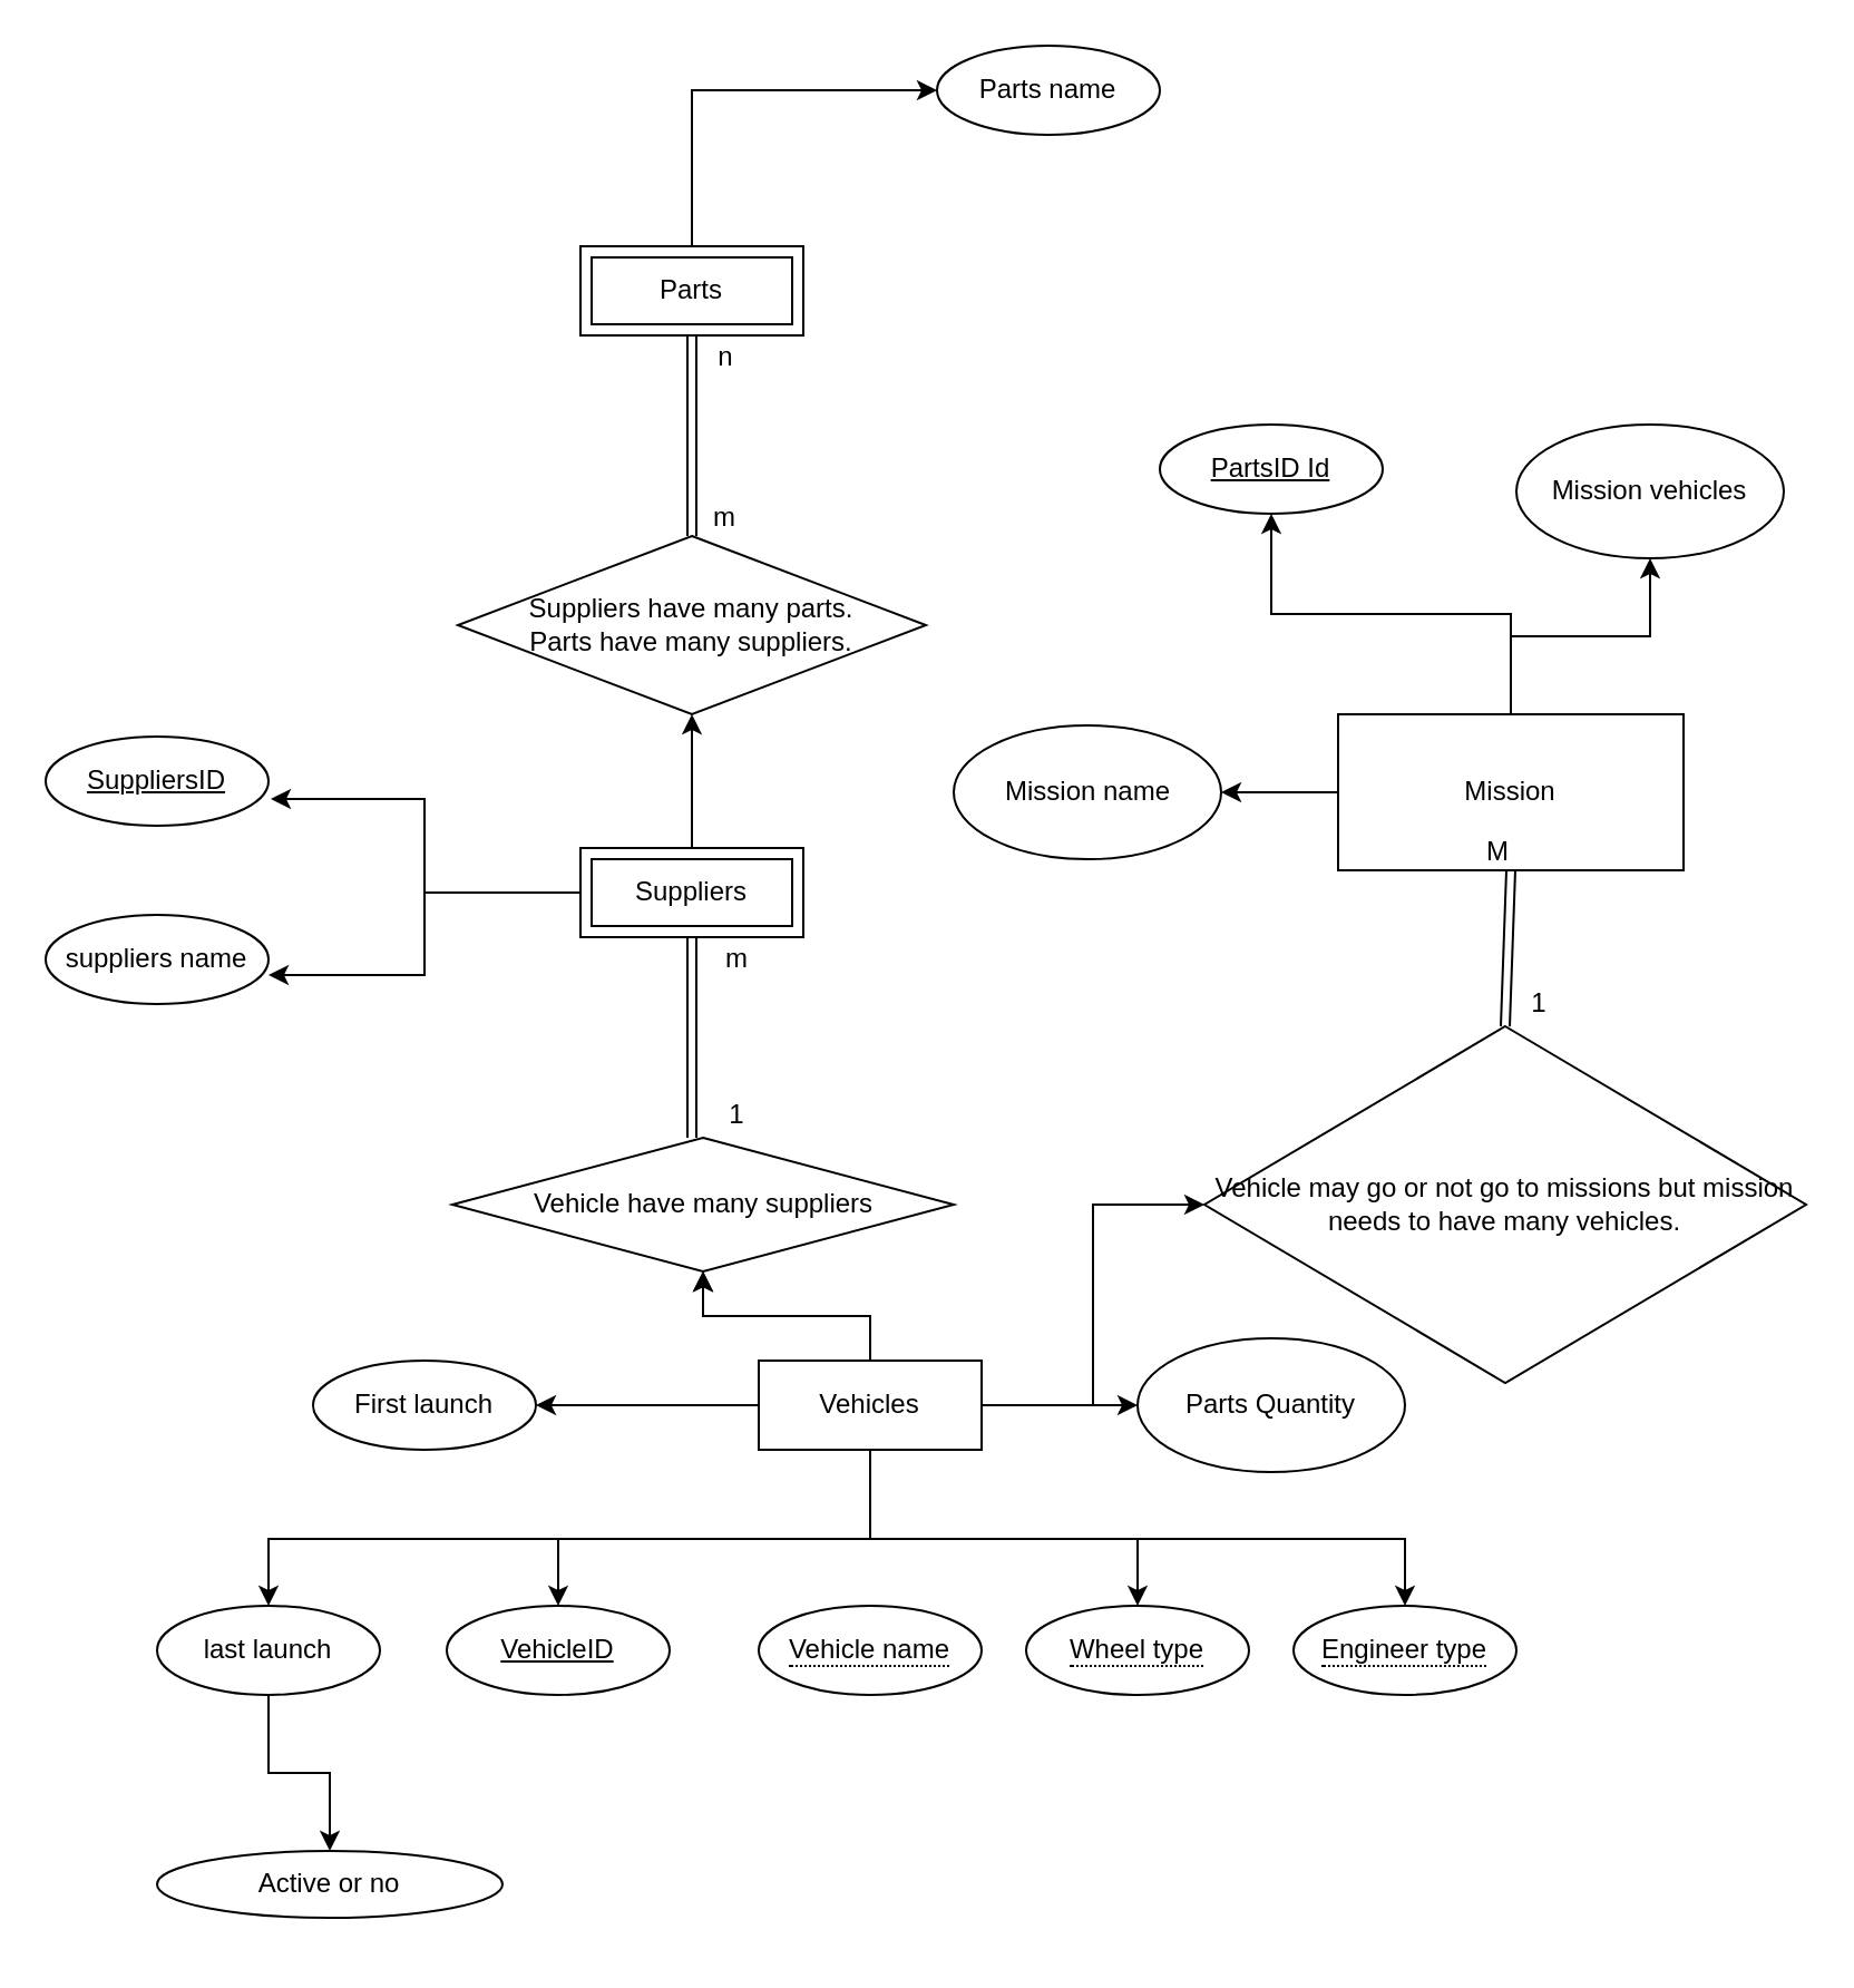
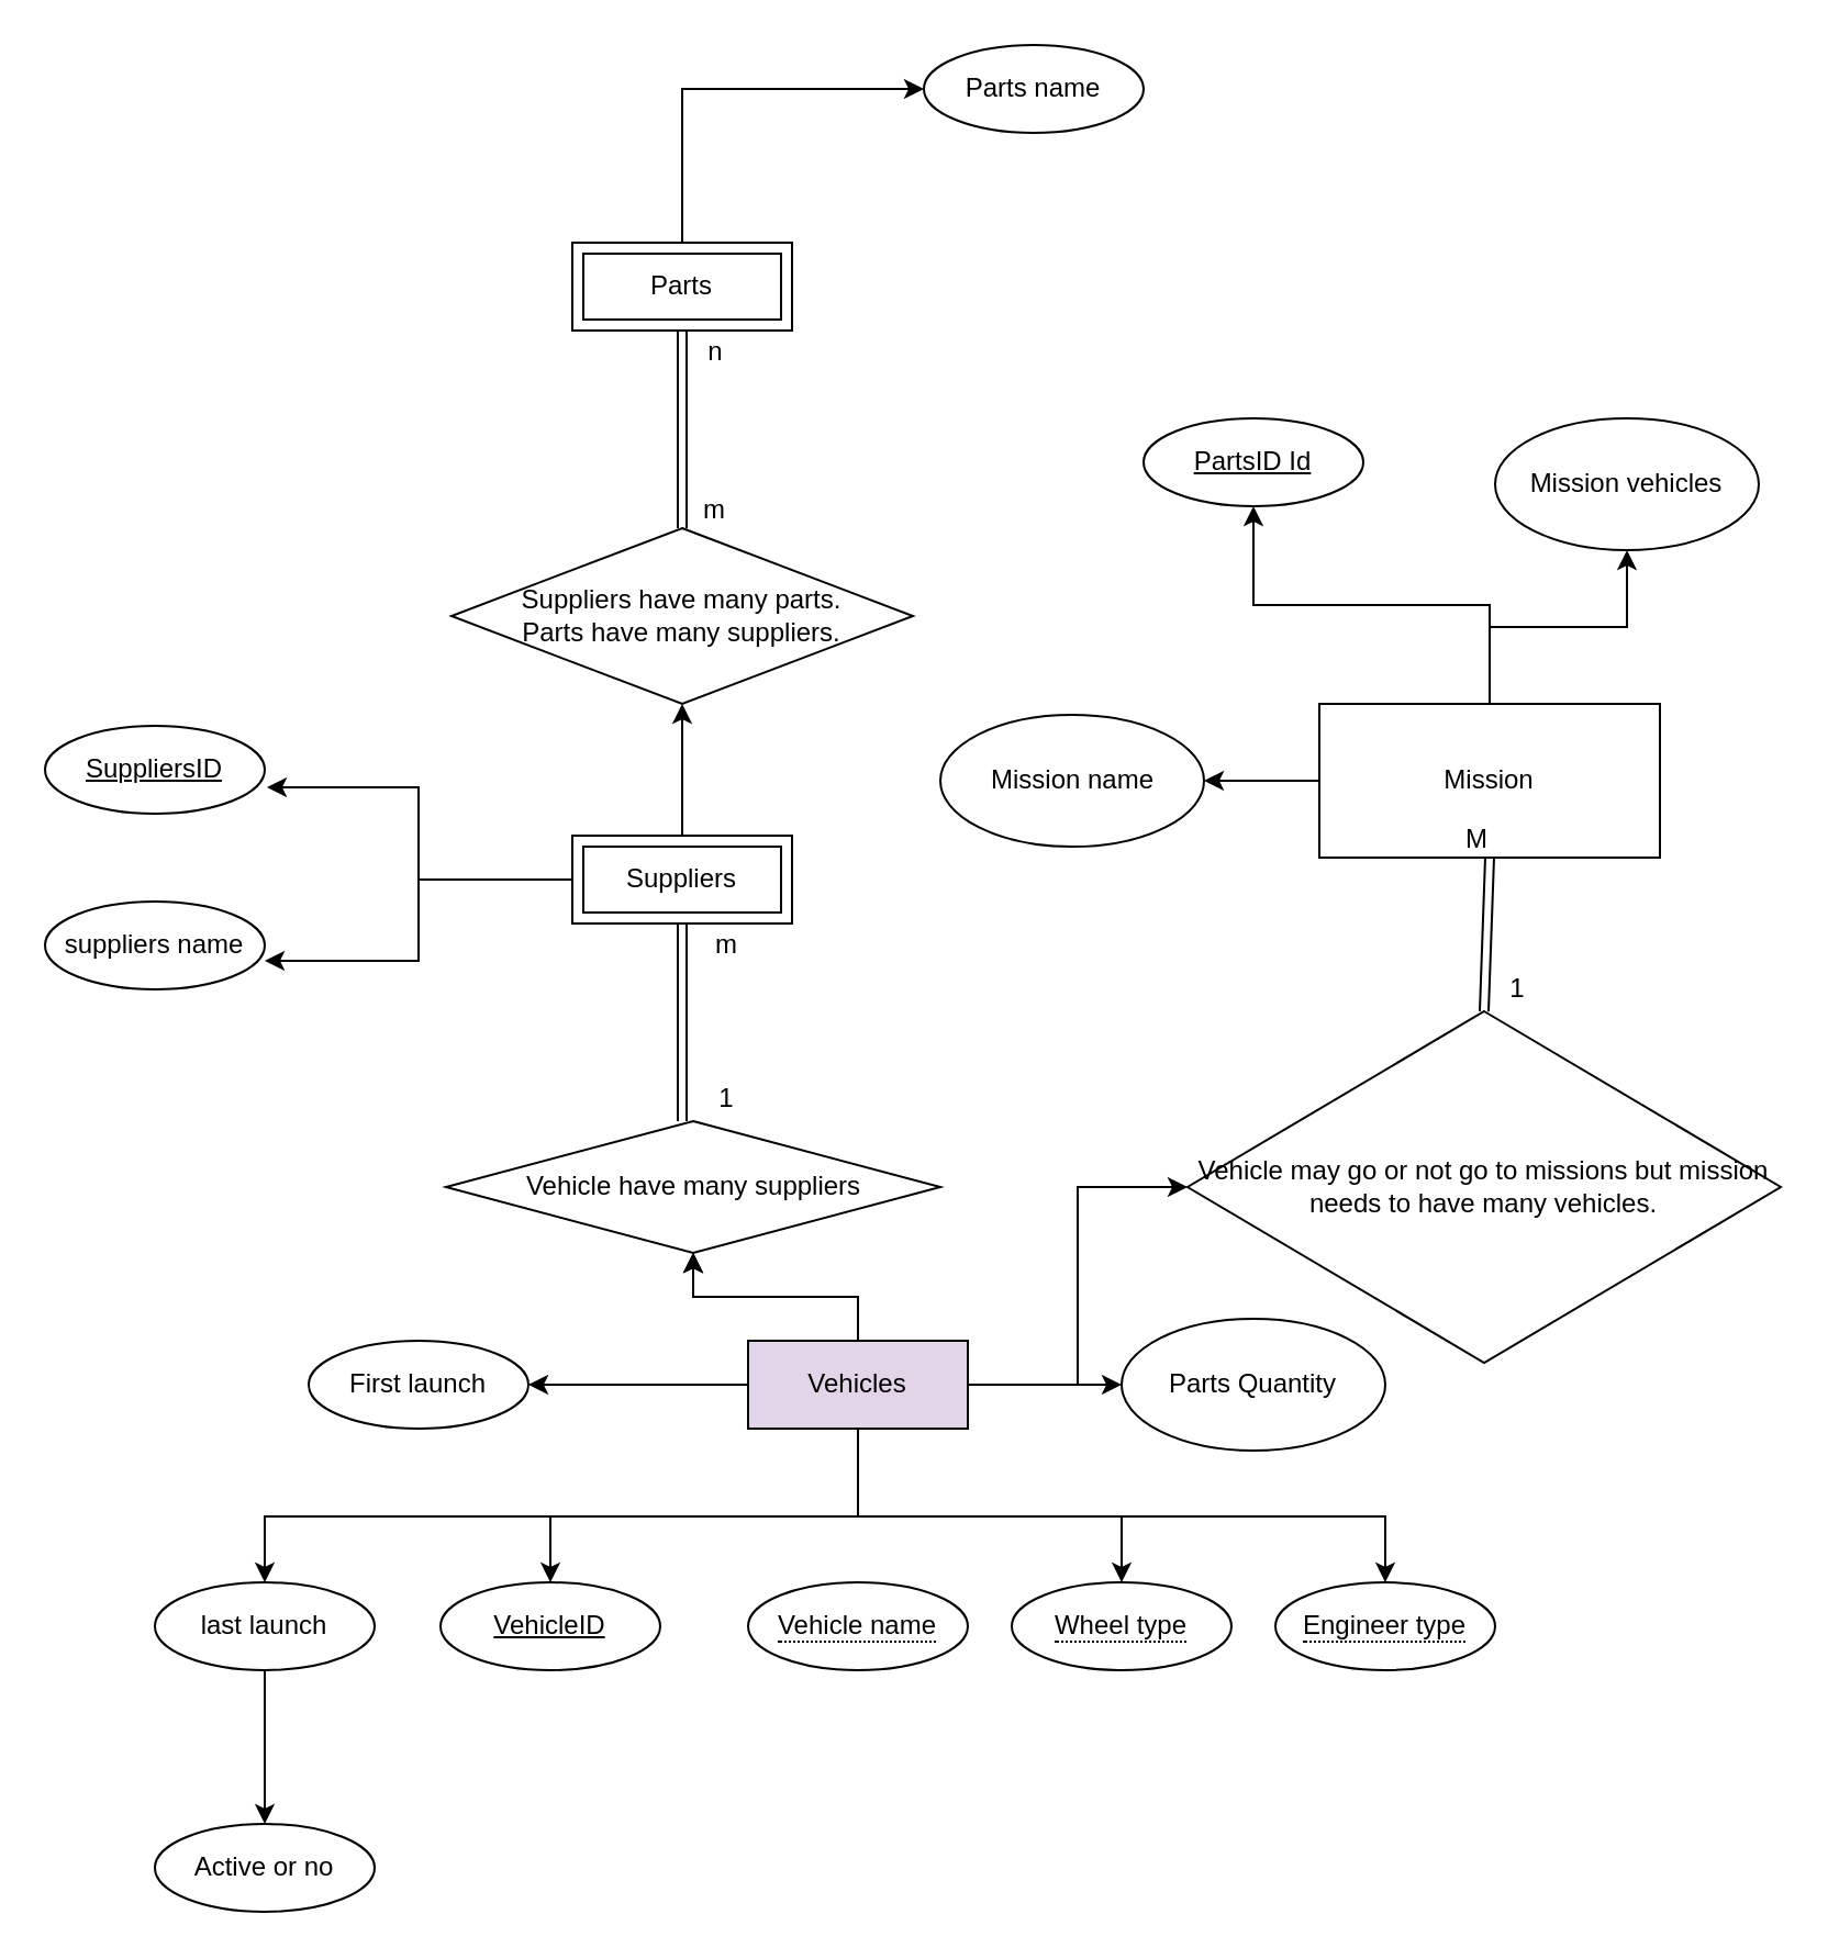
  <mxCell id="0" />
  <mxCell id="1" parent="0" />
  <mxCell id="2" style="edgeStyle=orthogonalEdgeStyle;rounded=0;orthogonalLoop=1;jettySize=auto;html=1;" parent="1" source="12" target="13" edge="1"><mxGeometry relative="1" as="geometry"><Array as="points"><mxPoint x="390" y="690" /><mxPoint x="250" y="690" /></Array></mxGeometry></mxCell>
  <mxCell id="3" style="edgeStyle=orthogonalEdgeStyle;rounded=0;orthogonalLoop=1;jettySize=auto;html=1;" parent="1" source="12" target="16" edge="1"><mxGeometry relative="1" as="geometry"><Array as="points"><mxPoint x="390" y="690" /><mxPoint x="510" y="690" /></Array></mxGeometry></mxCell>
  <mxCell id="4" style="edgeStyle=orthogonalEdgeStyle;rounded=0;orthogonalLoop=1;jettySize=auto;html=1;" parent="1" source="12" target="15" edge="1"><mxGeometry relative="1" as="geometry"><Array as="points"><mxPoint x="390" y="690" /><mxPoint x="630" y="690" /></Array></mxGeometry></mxCell>
  <mxCell id="5" style="edgeStyle=orthogonalEdgeStyle;rounded=0;orthogonalLoop=1;jettySize=auto;html=1;entryX=0.5;entryY=0;entryDx=0;entryDy=0;" parent="1" source="12" target="19" edge="1"><mxGeometry relative="1" as="geometry"><Array as="points"><mxPoint x="390" y="690" /><mxPoint x="120" y="690" /></Array></mxGeometry></mxCell>
  <mxCell id="6" style="edgeStyle=orthogonalEdgeStyle;rounded=0;orthogonalLoop=1;jettySize=auto;html=1;entryX=1;entryY=0.5;entryDx=0;entryDy=0;" parent="1" source="12" target="17" edge="1"><mxGeometry relative="1" as="geometry" /></mxCell>
  <mxCell id="7" value="" style="edgeStyle=orthogonalEdgeStyle;rounded=0;orthogonalLoop=1;jettySize=auto;html=1;" parent="1" source="12" target="33" edge="1"><mxGeometry relative="1" as="geometry" /></mxCell>
  <mxCell id="8" value="" style="edgeStyle=orthogonalEdgeStyle;rounded=0;orthogonalLoop=1;jettySize=auto;html=1;" edge="1" parent="1" source="12" target="33"><mxGeometry relative="1" as="geometry" /></mxCell>
  <mxCell id="9" value="" style="edgeStyle=orthogonalEdgeStyle;rounded=0;orthogonalLoop=1;jettySize=auto;html=1;" edge="1" parent="1" source="12" target="33"><mxGeometry relative="1" as="geometry" /></mxCell>
  <mxCell id="10" value="" style="edgeStyle=orthogonalEdgeStyle;rounded=0;orthogonalLoop=1;jettySize=auto;html=1;" edge="1" parent="1" source="12" target="38"><mxGeometry relative="1" as="geometry" /></mxCell>
  <mxCell id="11" value="" style="edgeStyle=orthogonalEdgeStyle;rounded=0;orthogonalLoop=1;jettySize=auto;html=1;" edge="1" parent="1" source="12" target="49"><mxGeometry relative="1" as="geometry" /></mxCell>
- <mxCell id="12" value="Vehicles" style="whiteSpace=wrap;html=1;align=center;" parent="1" vertex="1"><mxGeometry x="340" y="610" width="100" height="40" as="geometry" /></mxCell>
+ <mxCell id="12" value="Vehicles" style="whiteSpace=wrap;html=1;align=center;fillColor=#e1d5e7;" parent="1" vertex="1"><mxGeometry x="340" y="610" width="100" height="40" as="geometry" /></mxCell>
  <mxCell id="13" value="&lt;u&gt;VehicleID&lt;/u&gt;" style="ellipse;whiteSpace=wrap;html=1;align=center;" parent="1" vertex="1"><mxGeometry x="200" y="720" width="100" height="40" as="geometry" /></mxCell>
  <mxCell id="14" value="&lt;span style=&quot;border-bottom: 1px dotted&quot;&gt;Vehicle name&lt;/span&gt;" style="ellipse;whiteSpace=wrap;html=1;align=center;" parent="1" vertex="1"><mxGeometry x="340" y="720" width="100" height="40" as="geometry" /></mxCell>
  <mxCell id="15" value="&lt;span style=&quot;border-bottom: 1px dotted&quot;&gt;Engineer type&lt;/span&gt;" style="ellipse;whiteSpace=wrap;html=1;align=center;" parent="1" vertex="1"><mxGeometry x="580" y="720" width="100" height="40" as="geometry" /></mxCell>
  <mxCell id="16" value="&lt;span style=&quot;border-bottom: 1px dotted&quot;&gt;Wheel type&lt;/span&gt;" style="ellipse;whiteSpace=wrap;html=1;align=center;" parent="1" vertex="1"><mxGeometry x="460" y="720" width="100" height="40" as="geometry" /></mxCell>
  <mxCell id="17" value="First launch" style="ellipse;whiteSpace=wrap;html=1;align=center;" parent="1" vertex="1"><mxGeometry x="140" y="610" width="100" height="40" as="geometry" /></mxCell>
  <mxCell id="18" style="edgeStyle=orthogonalEdgeStyle;rounded=0;orthogonalLoop=1;jettySize=auto;html=1;entryX=0.5;entryY=0;entryDx=0;entryDy=0;" parent="1" source="19" target="20" edge="1"><mxGeometry relative="1" as="geometry" /></mxCell>
  <mxCell id="19" value="last launch" style="ellipse;whiteSpace=wrap;html=1;align=center;" parent="1" vertex="1"><mxGeometry x="70" y="720" width="100" height="40" as="geometry" /></mxCell>
- <mxCell id="20" value="Active or no" style="ellipse;whiteSpace=wrap;html=1;align=center;" parent="1" vertex="1"><mxGeometry x="70" y="830" width="155" height="30" as="geometry" /></mxCell>
+ <mxCell id="20" value="Active or no" style="ellipse;whiteSpace=wrap;html=1;align=center;" parent="1" vertex="1"><mxGeometry x="70" y="830" width="100" height="40" as="geometry" /></mxCell>
  <mxCell id="21" style="edgeStyle=orthogonalEdgeStyle;rounded=0;orthogonalLoop=1;jettySize=auto;html=1;entryX=1.01;entryY=0.7;entryDx=0;entryDy=0;entryPerimeter=0;" parent="1" source="24" target="25" edge="1"><mxGeometry relative="1" as="geometry" /></mxCell>
  <mxCell id="22" style="edgeStyle=orthogonalEdgeStyle;rounded=0;orthogonalLoop=1;jettySize=auto;html=1;entryX=1;entryY=0.675;entryDx=0;entryDy=0;entryPerimeter=0;" parent="1" source="24" target="26" edge="1"><mxGeometry relative="1" as="geometry" /></mxCell>
  <mxCell id="23" value="" style="edgeStyle=orthogonalEdgeStyle;rounded=0;orthogonalLoop=1;jettySize=auto;html=1;" parent="1" source="24" target="37" edge="1"><mxGeometry relative="1" as="geometry" /></mxCell>
  <mxCell id="24" value="Suppliers" style="shape=ext;margin=3;double=1;whiteSpace=wrap;html=1;align=center;" parent="1" vertex="1"><mxGeometry x="260" y="380" width="100" height="40" as="geometry" /></mxCell>
  <mxCell id="25" value="&lt;u&gt;SuppliersID&lt;/u&gt;" style="ellipse;whiteSpace=wrap;html=1;align=center;" parent="1" vertex="1"><mxGeometry x="20" y="330" width="100" height="40" as="geometry" /></mxCell>
  <mxCell id="26" value="suppliers name" style="ellipse;whiteSpace=wrap;html=1;align=center;" parent="1" vertex="1"><mxGeometry x="20" y="410" width="100" height="40" as="geometry" /></mxCell>
  <mxCell id="27" value="Parts name" style="ellipse;whiteSpace=wrap;html=1;align=center;" parent="1" vertex="1"><mxGeometry x="420" y="20" width="100" height="40" as="geometry" /></mxCell>
  <mxCell id="28" value="" style="shape=link;html=1;rounded=0;entryX=0.5;entryY=0;entryDx=0;entryDy=0;" parent="1" edge="1"><mxGeometry relative="1" as="geometry"><mxPoint x="310" y="150" as="sourcePoint" /><mxPoint x="310" y="240" as="targetPoint" /></mxGeometry></mxCell>
  <mxCell id="29" value="m" style="resizable=0;html=1;align=right;verticalAlign=bottom;" parent="28" connectable="0" vertex="1"><mxGeometry x="1" relative="1" as="geometry"><mxPoint x="20" as="offset" /></mxGeometry></mxCell>
  <mxCell id="30" style="edgeStyle=orthogonalEdgeStyle;rounded=0;orthogonalLoop=1;jettySize=auto;html=1;entryX=0;entryY=0.5;entryDx=0;entryDy=0;" parent="1" source="31" target="27" edge="1"><mxGeometry relative="1" as="geometry"><Array as="points"><mxPoint x="310" y="40" /></Array></mxGeometry></mxCell>
  <mxCell id="31" value="Parts" style="shape=ext;margin=3;double=1;whiteSpace=wrap;html=1;align=center;" parent="1" vertex="1"><mxGeometry x="260" y="110" width="100" height="40" as="geometry" /></mxCell>
  <mxCell id="32" value="n" style="text;html=1;align=center;verticalAlign=middle;resizable=0;points=[];autosize=1;strokeColor=none;fillColor=none;" parent="1" vertex="1"><mxGeometry x="315" y="150" width="20" height="20" as="geometry" /></mxCell>
  <mxCell id="33" value="Vehicle have many suppliers" style="shape=rhombus;perimeter=rhombusPerimeter;whiteSpace=wrap;html=1;align=center;" parent="1" vertex="1"><mxGeometry x="202.5" y="510" width="225" height="60" as="geometry" /></mxCell>
  <mxCell id="34" value="" style="shape=link;html=1;rounded=0;entryX=0.5;entryY=1;entryDx=0;entryDy=0;" parent="1" target="24" edge="1"><mxGeometry relative="1" as="geometry"><mxPoint x="310" y="510" as="sourcePoint" /><mxPoint x="470" y="510" as="targetPoint" /></mxGeometry></mxCell>
  <mxCell id="35" value="1" style="text;html=1;align=center;verticalAlign=middle;resizable=0;points=[];autosize=1;strokeColor=none;fillColor=none;" parent="1" vertex="1"><mxGeometry x="320" y="490" width="20" height="20" as="geometry" /></mxCell>
  <mxCell id="36" value="m" style="text;html=1;align=center;verticalAlign=middle;resizable=0;points=[];autosize=1;strokeColor=none;fillColor=none;" parent="1" vertex="1"><mxGeometry x="315" y="420" width="30" height="20" as="geometry" /></mxCell>
  <mxCell id="37" value="Suppliers have many parts.&lt;br&gt;Parts have many suppliers." style="rhombus;whiteSpace=wrap;html=1;" parent="1" vertex="1"><mxGeometry x="205" y="240" width="210" height="80" as="geometry" /></mxCell>
  <mxCell id="38" value="Vehicle may go or not go to missions but mission needs to have many vehicles." style="rhombus;whiteSpace=wrap;html=1;" vertex="1" parent="1"><mxGeometry x="540" y="460" width="270" height="160" as="geometry" /></mxCell>
  <mxCell id="39" value="" style="edgeStyle=orthogonalEdgeStyle;rounded=0;orthogonalLoop=1;jettySize=auto;html=1;entryX=0.5;entryY=1;entryDx=0;entryDy=0;" edge="1" parent="1" source="42" target="46"><mxGeometry relative="1" as="geometry"><mxPoint x="677.5" y="235" as="targetPoint" /></mxGeometry></mxCell>
  <mxCell id="40" value="" style="edgeStyle=orthogonalEdgeStyle;rounded=0;orthogonalLoop=1;jettySize=auto;html=1;" edge="1" parent="1" source="42" target="47"><mxGeometry relative="1" as="geometry" /></mxCell>
  <mxCell id="41" style="edgeStyle=orthogonalEdgeStyle;rounded=0;orthogonalLoop=1;jettySize=auto;html=1;entryX=0.5;entryY=1;entryDx=0;entryDy=0;" edge="1" parent="1" source="42" target="48"><mxGeometry relative="1" as="geometry" /></mxCell>
  <mxCell id="42" value="Mission" style="whiteSpace=wrap;html=1;" vertex="1" parent="1"><mxGeometry x="600" y="320" width="155" height="70" as="geometry" /></mxCell>
  <mxCell id="43" value="" style="shape=link;html=1;rounded=0;exitX=0.5;exitY=0;exitDx=0;exitDy=0;entryX=0.5;entryY=1;entryDx=0;entryDy=0;" edge="1" parent="1" source="38" target="42"><mxGeometry relative="1" as="geometry"><mxPoint x="390" y="370" as="sourcePoint" /><mxPoint x="550" y="370" as="targetPoint" /></mxGeometry></mxCell>
  <mxCell id="44" value="M" style="resizable=0;html=1;align=right;verticalAlign=bottom;" connectable="0" vertex="1" parent="43"><mxGeometry x="1" relative="1" as="geometry" /></mxCell>
  <mxCell id="45" value="1" style="text;html=1;align=center;verticalAlign=middle;resizable=0;points=[];autosize=1;strokeColor=none;fillColor=none;" vertex="1" parent="1"><mxGeometry x="680" y="440" width="20" height="20" as="geometry" /></mxCell>
  <mxCell id="46" value="PartsID Id" style="ellipse;whiteSpace=wrap;html=1;align=center;fontStyle=4;" vertex="1" parent="1"><mxGeometry x="520" y="190" width="100" height="40" as="geometry" /></mxCell>
  <mxCell id="47" value="Mission name" style="ellipse;whiteSpace=wrap;html=1;" vertex="1" parent="1"><mxGeometry x="427.5" y="325" width="120" height="60" as="geometry" /></mxCell>
  <mxCell id="48" value="Mission vehicles" style="ellipse;whiteSpace=wrap;html=1;" vertex="1" parent="1"><mxGeometry x="680" y="190" width="120" height="60" as="geometry" /></mxCell>
  <mxCell id="49" value="Parts Quantity" style="ellipse;whiteSpace=wrap;html=1;" vertex="1" parent="1"><mxGeometry x="510" y="600" width="120" height="60" as="geometry" /></mxCell>
